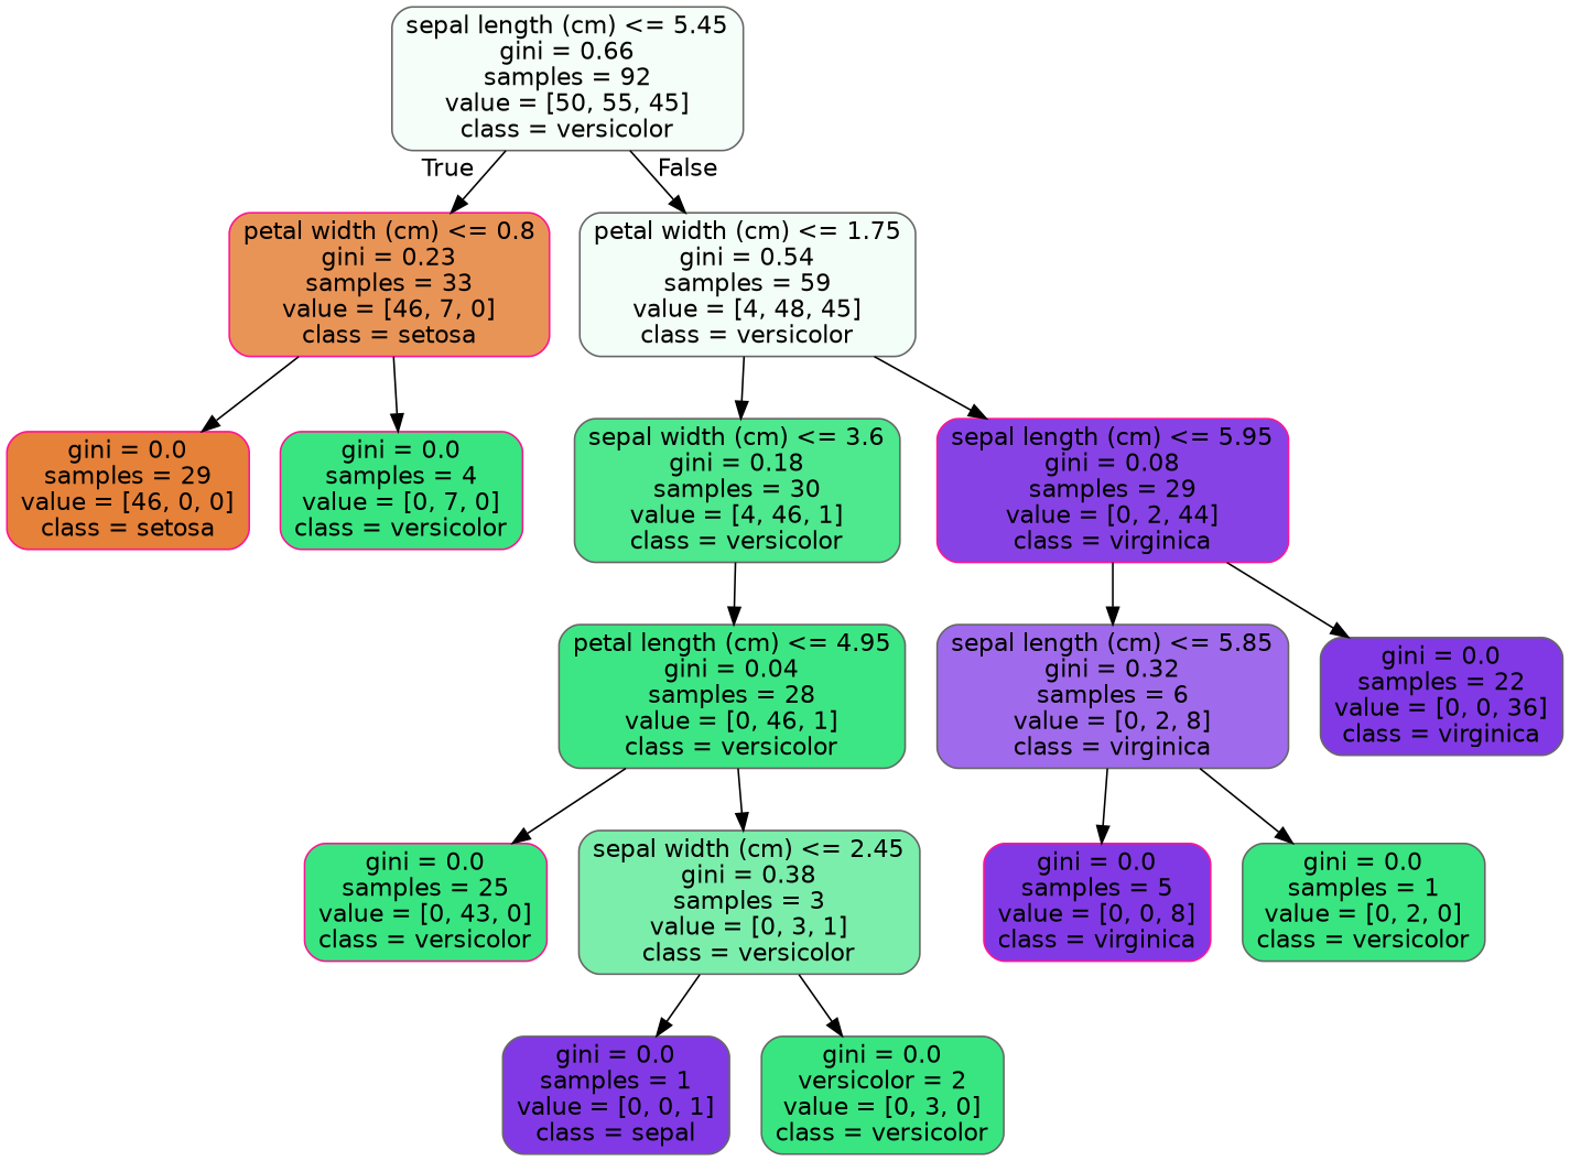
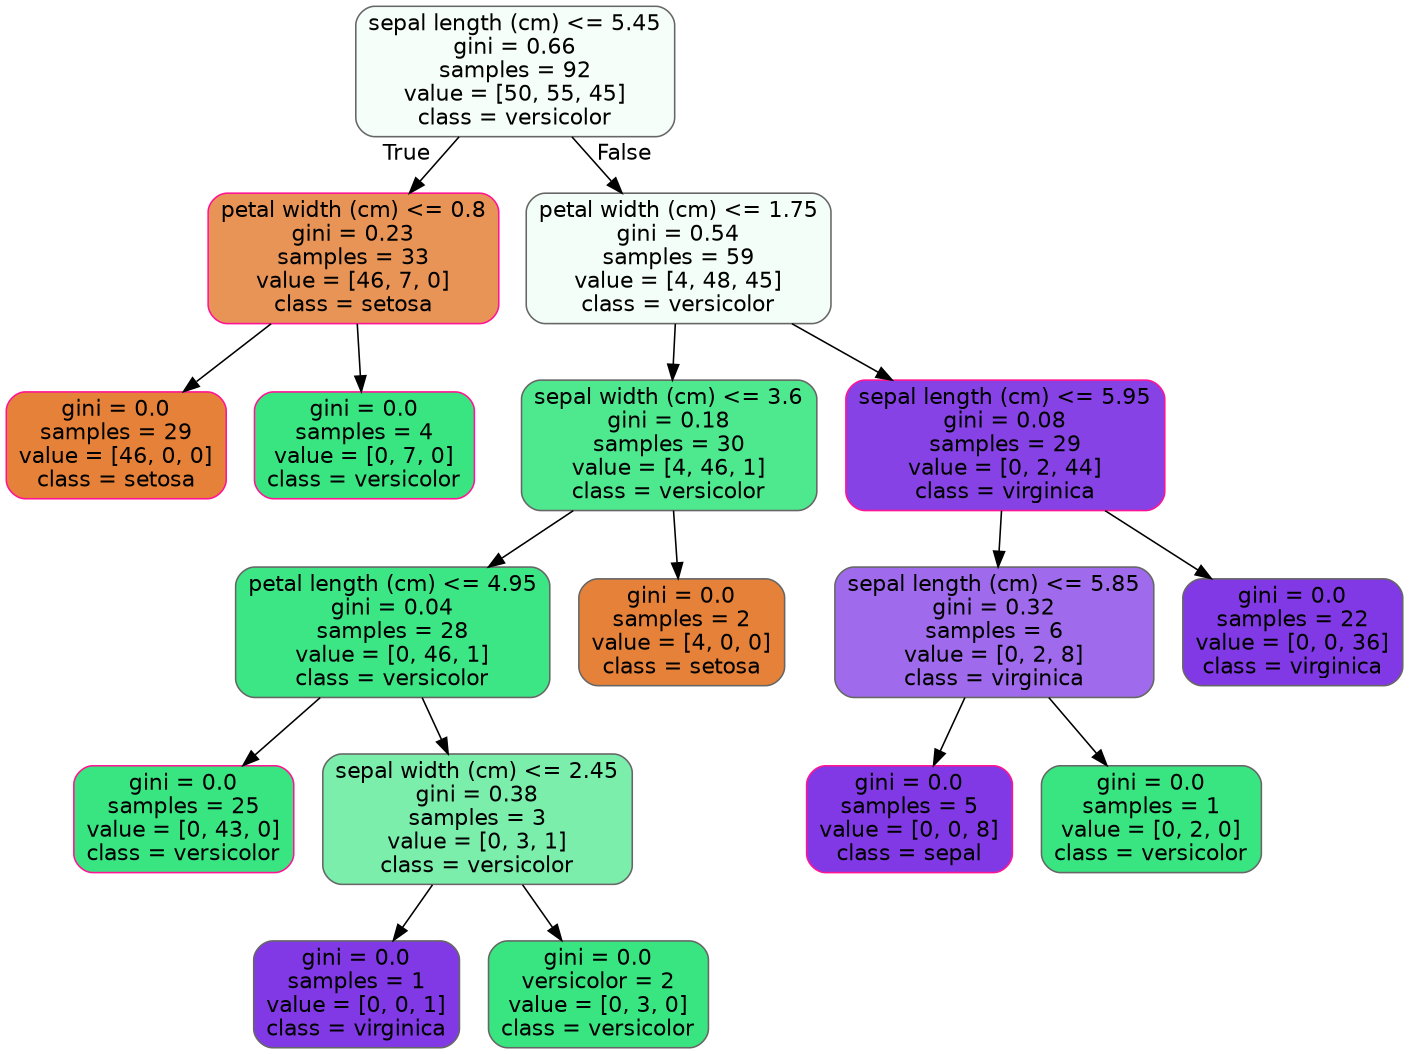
  digraph {
    fontname="DejaVu Sans"
    node [color=gray40 fillcolor="#39e581" fontname="DejaVu Sans" shape=box style="filled, rounded"]
    edge [fontname="DejaVu Sans"]
    n1 [fillcolor="#f5fef9" label="sepal length (cm) <= 5.45\ngini = 0.66\nsamples = 92\nvalue = [50, 55, 45]\nclass = versicolor"]
    n2 [color=deeppink fillcolor="#e99457" label="petal width (cm) <= 0.8\ngini = 0.23\nsamples = 33\nvalue = [46, 7, 0]\nclass = setosa"]
    n3 [fillcolor="#f4fef8" label="petal width (cm) <= 1.75\ngini = 0.54\nsamples = 59\nvalue = [4, 48, 45]\nclass = versicolor"]
    n4 [color=deeppink fillcolor="#e58139" label="gini = 0.0\nsamples = 29\nvalue = [46, 0, 0]\nclass = setosa"]
    n5 [color=deeppink label="gini = 0.0\nsamples = 4\nvalue = [0, 7, 0]\nclass = versicolor"]
    n6 [fillcolor="#4ee88e" label="sepal width (cm) <= 3.6\ngini = 0.18\nsamples = 30\nvalue = [4, 46, 1]\nclass = versicolor"]
    n7 [color=deeppink fillcolor="#8742e6" label="sepal length (cm) <= 5.95\ngini = 0.08\nsamples = 29\nvalue = [0, 2, 44]\nclass = virginica"]
    n8 [fillcolor="#3de684" label="petal length (cm) <= 4.95\ngini = 0.04\nsamples = 28\nvalue = [0, 46, 1]\nclass = versicolor"]
+   n9 [fillcolor="#e58139" label="gini = 0.0\nsamples = 2\nvalue = [4, 0, 0]\nclass = setosa"]
    n10 [fillcolor="#a06aec" label="sepal length (cm) <= 5.85\ngini = 0.32\nsamples = 6\nvalue = [0, 2, 8]\nclass = virginica"]
    n11 [fillcolor="#8139e5" label="gini = 0.0\nsamples = 22\nvalue = [0, 0, 36]\nclass = virginica"]
    n12 [color=deeppink label="gini = 0.0\nsamples = 25\nvalue = [0, 43, 0]\nclass = versicolor"]
    n13 [fillcolor="#7beeab" label="sepal width (cm) <= 2.45\ngini = 0.38\nsamples = 3\nvalue = [0, 3, 1]\nclass = versicolor"]
-   n14 [fillcolor="#8139e5" label="gini = 0.0\nsamples = 1\nvalue = [0, 0, 1]\nclass = sepal"]
+   n14 [fillcolor="#8139e5" label="gini = 0.0\nsamples = 1\nvalue = [0, 0, 1]\nclass = virginica"]
    n15 [label="gini = 0.0\nversicolor = 2\nvalue = [0, 3, 0]\nclass = versicolor"]
-   n16 [color=deeppink fillcolor="#8139e5" label="gini = 0.0\nsamples = 5\nvalue = [0, 0, 8]\nclass = virginica"]
+   n16 [color=deeppink fillcolor="#8139e5" label="gini = 0.0\nsamples = 5\nvalue = [0, 0, 8]\nclass = sepal"]
    n17 [label="gini = 0.0\nsamples = 1\nvalue = [0, 2, 0]\nclass = versicolor"]
    n1 -> n2 [headlabel=True labelangle=45 labeldistance=2.5]
    n1 -> n3 [headlabel=False labelangle=-45 labeldistance=2.5]
    n2 -> n4
    n2 -> n5
    n3 -> n6
    n3 -> n7
    n6 -> n8
+   n6 -> n9
    n7 -> n10
    n7 -> n11
    n8 -> n12
    n8 -> n13
    n10 -> n16
    n10 -> n17
    n13 -> n14
    n13 -> n15
  }
